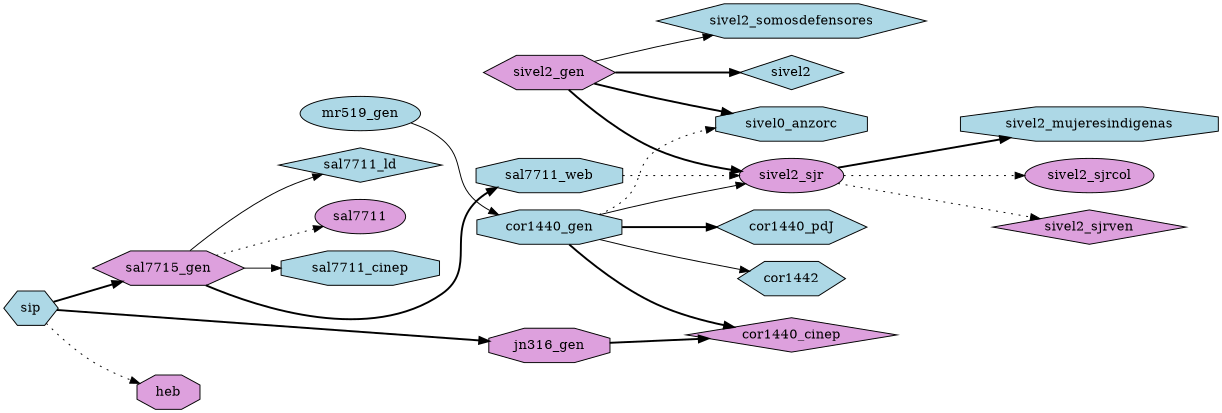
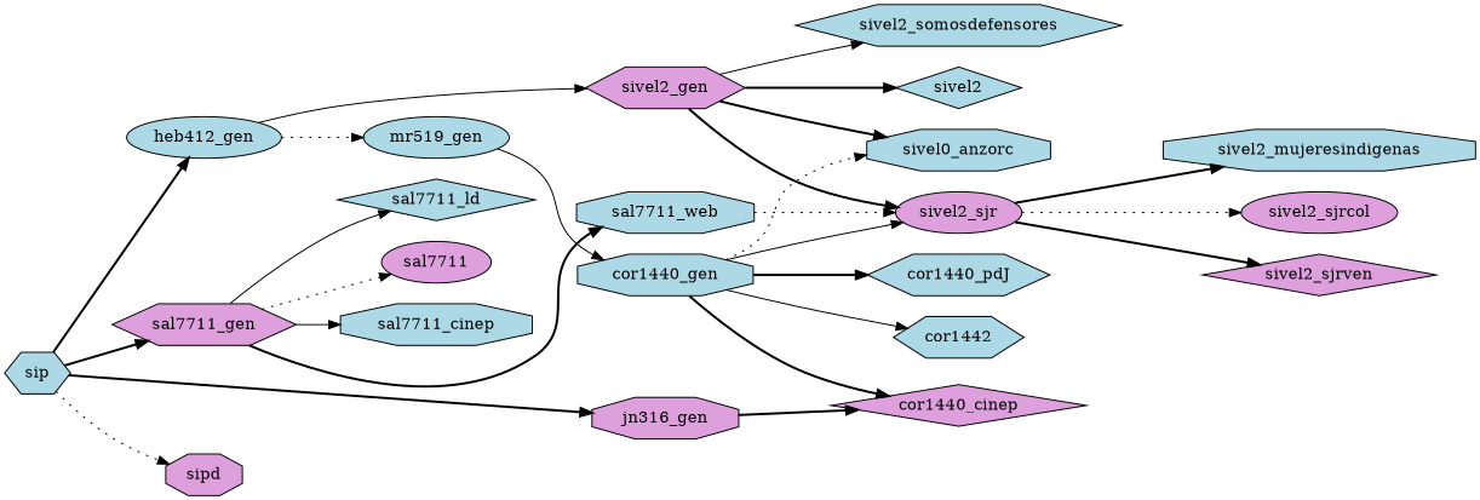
  digraph {
    rankdir=LR
    node [fillcolor=lightblue shape=octagon style=filled]
    edge [style=bold]
    sivel2_sjr [fillcolor=plum shape=ellipse]
    cor1440_gen
    cor1440_cinep [fillcolor=plum shape=diamond]
    n4 [label=sivel0_anzorc]
    n5 [label=cor1442 shape=hexagon]
    cor1440_pdJ [shape=hexagon]
    sivel2_mujeresindigenas
    sivel2_sjrcol [fillcolor=plum shape=ellipse]
    sivel2_sjrven [fillcolor=plum shape=diamond]
    jn316_gen [fillcolor=plum]
+   heb412_gen [shape=ellipse]
    mr519_gen [shape=ellipse]
    sivel2_gen [fillcolor=plum shape=hexagon]
    sivel2 [shape=diamond]
    sivel2_somosdefensores [shape=hexagon]
-   sal7711_gen [fillcolor=plum shape=hexagon label=sal7715_gen]
+   sal7711_gen [fillcolor=plum shape=hexagon]
    sal7711_ld [shape=diamond]
    sal7711_web
    sal7711 [fillcolor=plum shape=ellipse]
    sal7711_cinep
    sip [shape=hexagon]
-   sipd [fillcolor=plum label=heb]
+   sipd [fillcolor=plum]
    sivel2_sjr -> sivel2_mujeresindigenas
    sivel2_sjr -> sivel2_sjrcol [style=dotted]
-   sivel2_sjr -> sivel2_sjrven [style=dotted]
+   sivel2_sjr -> sivel2_sjrven
    cor1440_gen -> sivel2_sjr [style=solid]
    cor1440_gen -> cor1440_cinep
    cor1440_gen -> n4 [style=dotted]
    cor1440_gen -> n5 [style=solid]
    cor1440_gen -> cor1440_pdJ
    jn316_gen -> cor1440_cinep
+   heb412_gen -> mr519_gen [style=dotted]
+   heb412_gen -> sivel2_gen [style=solid]
    mr519_gen -> cor1440_gen [style=solid]
    sivel2_gen -> sivel2_sjr
    sivel2_gen -> n4
    sivel2_gen -> sivel2
    sivel2_gen -> sivel2_somosdefensores [style=solid]
    sal7711_gen -> sal7711_ld [style=solid]
    sal7711_gen -> sal7711_web
    sal7711_gen -> sal7711 [style=dotted]
    sal7711_gen -> sal7711_cinep [style=solid]
    sal7711_web -> sivel2_sjr [style=dotted]
    sip -> jn316_gen
+   sip -> heb412_gen
    sip -> sal7711_gen
    sip -> sipd [style=dotted]
  }
